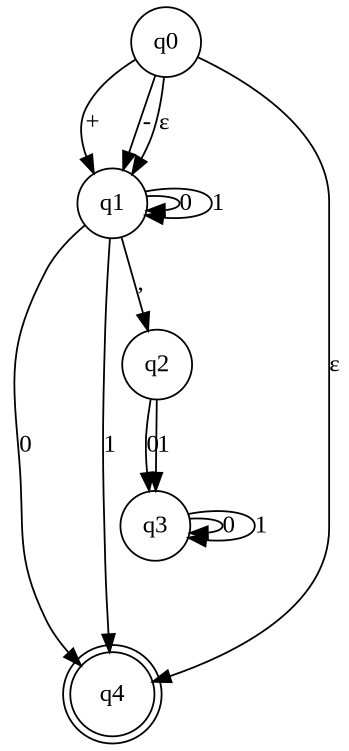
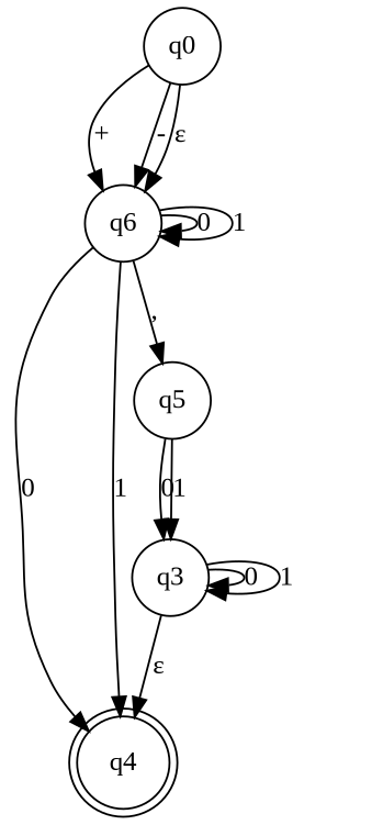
  digraph {
    fontname="Liberation Serif"
    node [fontname="Liberation Serif" shape=circle]
    edge [fontname="Liberation Serif"]
    q0
-   q1
+   q1 [label=q6]
    q4 [shape=doublecircle]
    q3
-   q2
+   q2 [label=q5]
    q0 -> q1 [label="+"]
    q0 -> q1 [label="-"]
    q0 -> q1 [label="&epsilon;"]
    q1 -> q1 [label=0]
    q1 -> q1 [label=1]
    q1 -> q4 [label=0]
    q1 -> q4 [label=1]
    q1 -> q2 [label=","]
-   q0 -> q4 [label="&epsilon;"]
+   q3 -> q4 [label="&epsilon;"]
    q3 -> q3 [label=0]
    q3 -> q3 [label=1]
    q2 -> q3 [label=0]
    q2 -> q3 [label=1]
  }
